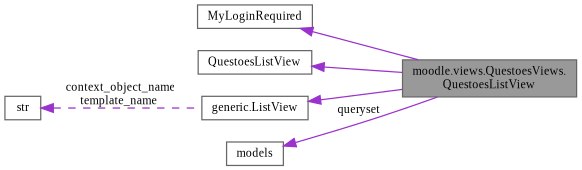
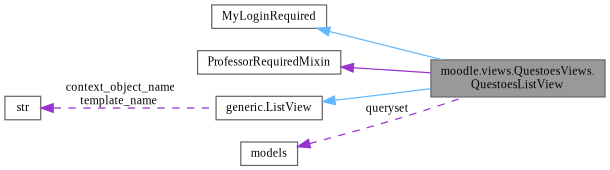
  digraph {
    fontname="Liberation Serif"
    rankdir=LR
    node [color=gray40 fillcolor=white fontname="Liberation Serif" fontsize=10 shape=box style=filled]
    edge [color=darkorchid3 dir=back fontname="Liberation Serif" fontsize=10 labelfontname=Helvetica labelfontsize=10 style=solid]
    n1 [fillcolor=grey60 fontcolor=black height=0.2 label="moodle.views.QuestoesViews.\lQuestoesListView" width=0.4]
    n2 [height=0.2 label=MyLoginRequired width=0.4]
-   n3 [height=0.2 label=QuestoesListView width=0.4]
+   n3 [height=0.2 label=ProfessorRequiredMixin width=0.4]
    n4 [height=0.2 label="generic.ListView" width=0.4]
    n5 [height=0.2 label=str width=0.4]
    n6 [height=0.2 label=models width=0.4]
-   n2 -> n1
+   n2 -> n1 [color=steelblue1]
    n3 -> n1
-   n4 -> n1
+   n4 -> n1 [color=steelblue1]
    n5 -> n4 [label=" context_object_name\ntemplate_name" style=dashed]
-   n6 -> n1 [label=" queryset"]
+   n6 -> n1 [label=" queryset" style=dashed]
  }
